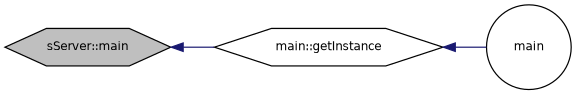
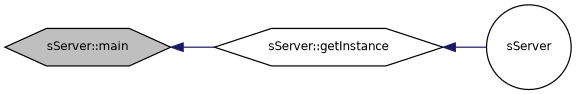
  digraph {
    rankdir=LR
    node [color=black fillcolor=white fontname=Helvetica fontsize=10 shape=hexagon style=filled]
    edge [color=midnightblue dir=back fontname=Helvetica fontsize=10 labelfontname=Helvetica labelfontsize=10 style=solid]
    n1 [fillcolor=grey75 fontcolor=black height=0.2 label="sServer::main" width=0.4]
-   n2 [height=0.2 label="main::getInstance" width=0.4]
-   n3 [height=0.2 label=main shape=circle width=0.4]
+   n2 [height=0.2 label="sServer::getInstance" width=0.4]
+   n3 [height=0.2 label=sServer shape=circle width=0.4]
    n1 -> n2
    n2 -> n3
  }
